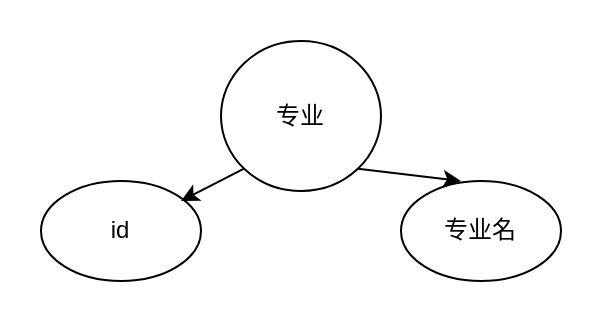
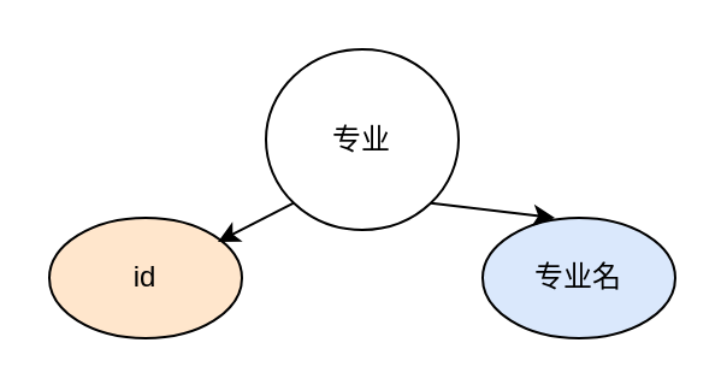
  <mxCell id="0" />
  <mxCell id="1" parent="0" />
  <mxCell id="2" value="专业" style="ellipse;whiteSpace=wrap;html=1;" vertex="1" parent="1"><mxGeometry x="110" y="20" width="80" height="75" as="geometry" /></mxCell>
- <mxCell id="3" value="id" style="ellipse;whiteSpace=wrap;html=1;" vertex="1" parent="1"><mxGeometry x="20" y="90" width="80" height="50" as="geometry" /></mxCell>
- <mxCell id="4" value="专业名" style="ellipse;whiteSpace=wrap;html=1;" vertex="1" parent="1"><mxGeometry x="200" y="90" width="80" height="50" as="geometry" /></mxCell>
+ <mxCell id="3" value="id" style="ellipse;whiteSpace=wrap;html=1;fillColor=#ffe6cc;" vertex="1" parent="1"><mxGeometry x="20" y="90" width="80" height="50" as="geometry" /></mxCell>
+ <mxCell id="4" value="专业名" style="ellipse;whiteSpace=wrap;html=1;fillColor=#dae8fc;" vertex="1" parent="1"><mxGeometry x="200" y="90" width="80" height="50" as="geometry" /></mxCell>
  <mxCell id="5" value="" style="endArrow=classic;html=1;rounded=0;exitX=0;exitY=1;exitDx=0;exitDy=0;" edge="1" parent="1" source="2"><mxGeometry width="50" height="50" relative="1" as="geometry"><mxPoint x="150" y="40" as="sourcePoint" /><mxPoint x="90" y="100" as="targetPoint" /></mxGeometry></mxCell>
  <mxCell id="6" value="" style="endArrow=classic;html=1;rounded=0;exitX=1;exitY=1;exitDx=0;exitDy=0;" edge="1" parent="1" source="2"><mxGeometry width="50" height="50" relative="1" as="geometry"><mxPoint x="261.716" y="52.678" as="sourcePoint" /><mxPoint x="230" y="90" as="targetPoint" /></mxGeometry></mxCell>
